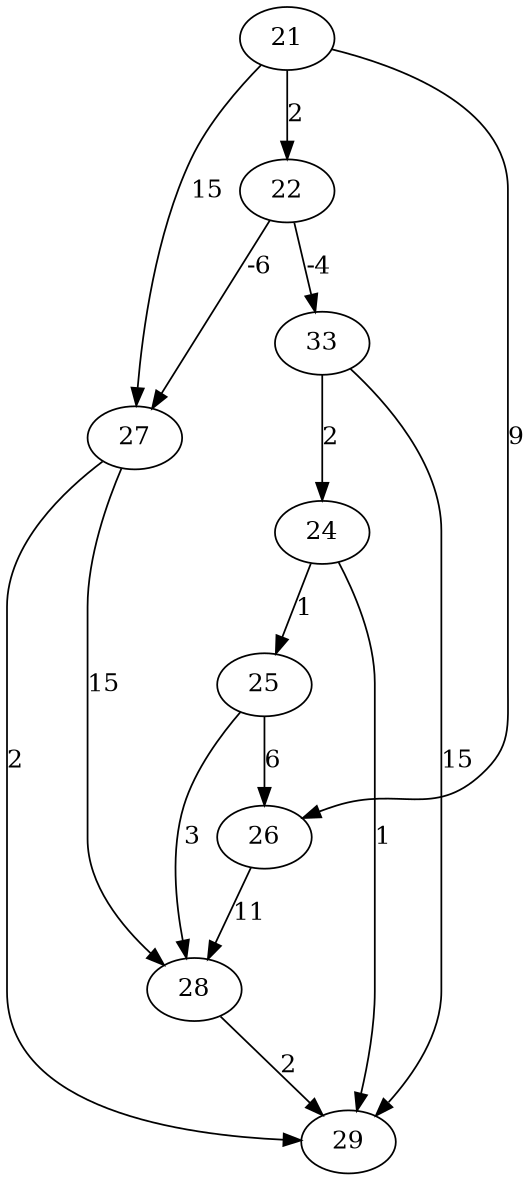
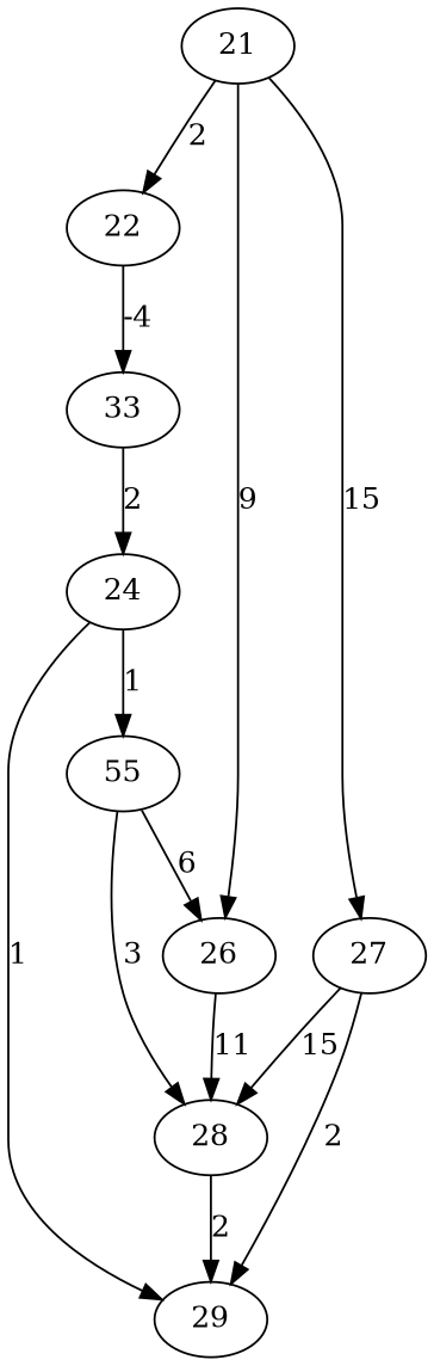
  digraph {
    21
    22
    26
    27
    n5 [label=33]
    28
    29
    24
-   25
+   25 [label=55]
    21 -> 22 [label=2]
    21 -> 26 [label=9]
    21 -> 27 [label=15]
-   22 -> 27 [label=-6]
    22 -> n5 [label=-4]
    26 -> 28 [label=11]
    27 -> 28 [label=15]
    27 -> 29 [label=2]
-   n5 -> 29 [label=15]
    n5 -> 24 [label=2]
    28 -> 29 [label=2]
    24 -> 29 [label=1]
    24 -> 25 [label=1]
    25 -> 26 [label=6]
    25 -> 28 [label=3]
  }
